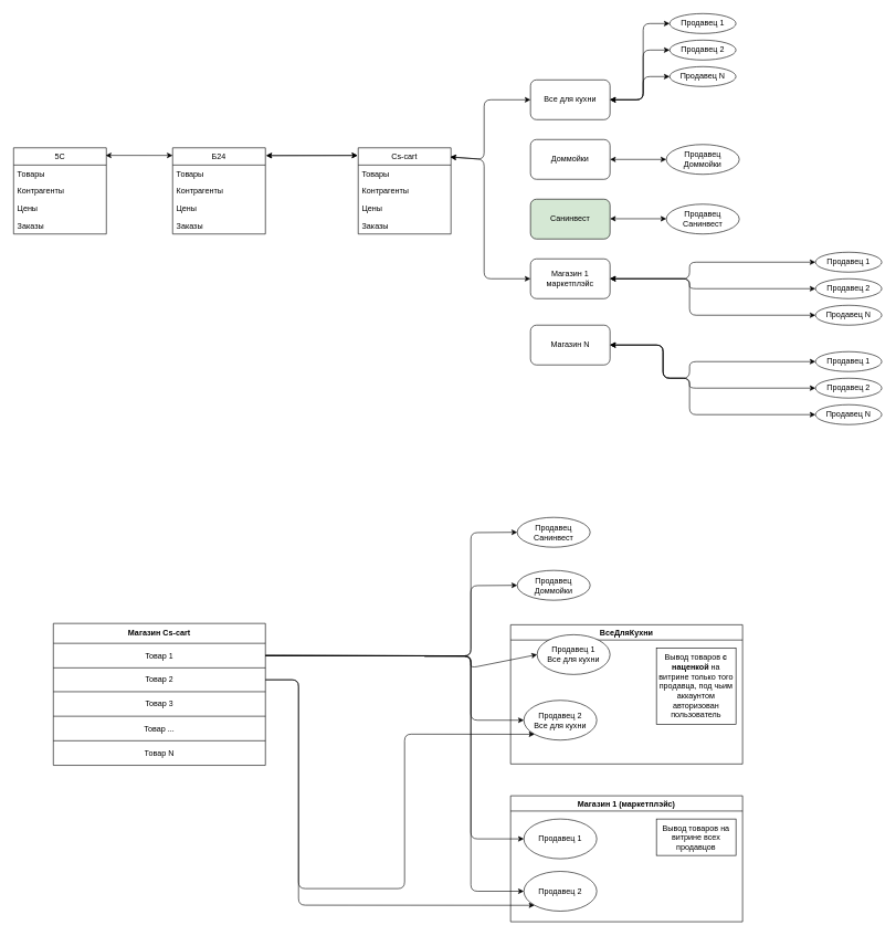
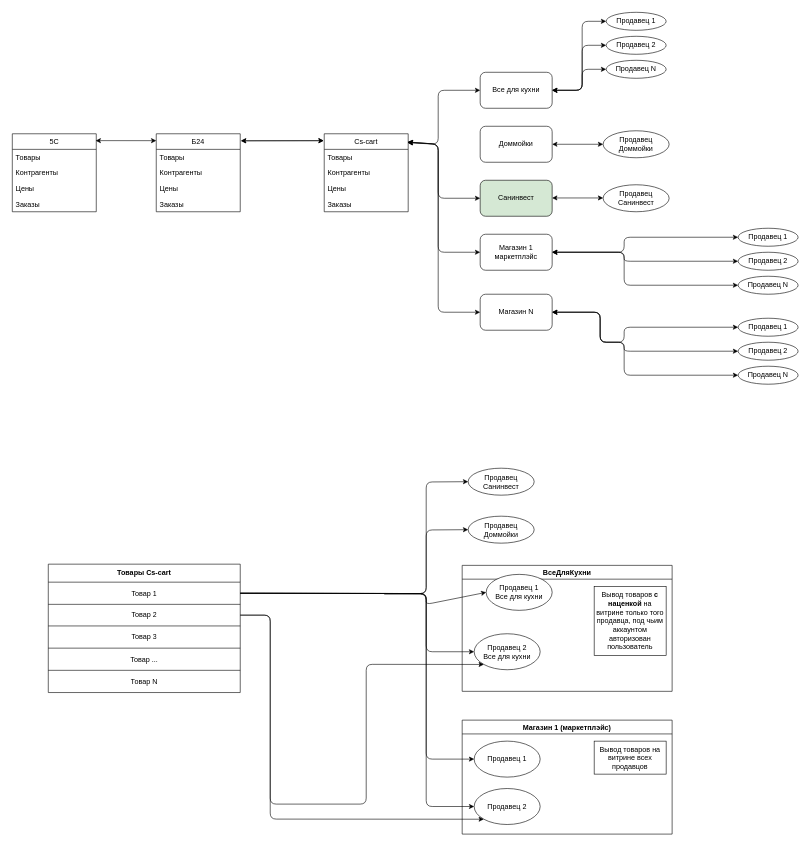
  <mxCell id="0" />
  <mxCell id="1" parent="0" />
  <mxCell id="2" value="Все для кухни" style="rounded=1;whiteSpace=wrap;html=1;" vertex="1" parent="1"><mxGeometry x="800" y="120" width="120" height="60" as="geometry" /></mxCell>
  <mxCell id="3" value="Доммойки" style="rounded=1;whiteSpace=wrap;html=1;" vertex="1" parent="1"><mxGeometry x="800" y="210" width="120" height="60" as="geometry" /></mxCell>
  <mxCell id="4" value="Санинвест" style="rounded=1;whiteSpace=wrap;html=1;fillColor=#d5e8d4;" vertex="1" parent="1"><mxGeometry x="800" y="300" width="120" height="60" as="geometry" /></mxCell>
  <mxCell id="5" value="Магазин 1&lt;br&gt;маркетплэйс" style="rounded=1;whiteSpace=wrap;html=1;" vertex="1" parent="1"><mxGeometry x="800" y="390" width="120" height="60" as="geometry" /></mxCell>
  <mxCell id="6" value="Магазин N" style="rounded=1;whiteSpace=wrap;html=1;" vertex="1" parent="1"><mxGeometry x="800" y="490" width="120" height="60" as="geometry" /></mxCell>
  <mxCell id="7" value="" style="endArrow=classic;startArrow=classic;html=1;entryX=0;entryY=0.5;entryDx=0;entryDy=0;exitX=0.996;exitY=0.105;exitDx=0;exitDy=0;exitPerimeter=0;" edge="1" parent="1" source="38" target="2"><mxGeometry width="50" height="50" relative="1" as="geometry"><mxPoint x="670" y="240" as="sourcePoint" /><mxPoint x="770" y="370" as="targetPoint" /><Array as="points"><mxPoint x="730" y="240" /><mxPoint x="730" y="150" /></Array></mxGeometry></mxCell>
+ <mxCell id="8" value="" style="endArrow=classic;startArrow=classic;html=1;entryX=0;entryY=0.5;entryDx=0;entryDy=0;exitX=0.996;exitY=0.108;exitDx=0;exitDy=0;exitPerimeter=0;" edge="1" parent="1" source="38" target="4"><mxGeometry width="50" height="50" relative="1" as="geometry"><mxPoint x="670" y="240" as="sourcePoint" /><mxPoint x="770" y="370" as="targetPoint" /><Array as="points"><mxPoint x="730" y="240" /><mxPoint x="730" y="330" /></Array></mxGeometry></mxCell>
  <mxCell id="9" value="" style="endArrow=classic;startArrow=classic;html=1;entryX=0;entryY=0.5;entryDx=0;entryDy=0;exitX=0.992;exitY=0.108;exitDx=0;exitDy=0;exitPerimeter=0;" edge="1" parent="1" source="38" target="5"><mxGeometry width="50" height="50" relative="1" as="geometry"><mxPoint x="670" y="240" as="sourcePoint" /><mxPoint x="770" y="370" as="targetPoint" /><Array as="points"><mxPoint x="730" y="240" /><mxPoint x="730" y="420" /></Array></mxGeometry></mxCell>
+ <mxCell id="10" value="" style="endArrow=classic;startArrow=classic;html=1;entryX=0;entryY=0.5;entryDx=0;entryDy=0;exitX=0.993;exitY=0.115;exitDx=0;exitDy=0;exitPerimeter=0;" edge="1" parent="1" source="38" target="6"><mxGeometry width="50" height="50" relative="1" as="geometry"><mxPoint x="670" y="240" as="sourcePoint" /><mxPoint x="770" y="370" as="targetPoint" /><Array as="points"><mxPoint x="730" y="240" /><mxPoint x="730" y="520" /></Array></mxGeometry></mxCell>
  <mxCell id="11" value="Продавец 1" style="ellipse;whiteSpace=wrap;html=1;" vertex="1" parent="1"><mxGeometry x="1010" y="20" width="100" height="30" as="geometry" /></mxCell>
  <mxCell id="12" value="Продавец 2" style="ellipse;whiteSpace=wrap;html=1;" vertex="1" parent="1"><mxGeometry x="1010" y="60" width="100" height="30" as="geometry" /></mxCell>
  <mxCell id="13" value="Продавец N" style="ellipse;whiteSpace=wrap;html=1;" vertex="1" parent="1"><mxGeometry x="1010" width="100" height="30" as="geometry" y="100" /></mxCell>
  <mxCell id="14" value="" style="endArrow=classic;startArrow=classic;html=1;entryX=0;entryY=0.5;entryDx=0;entryDy=0;exitX=1;exitY=0.5;exitDx=0;exitDy=0;" edge="1" parent="1" source="2" target="11"><mxGeometry width="50" height="50" relative="1" as="geometry"><mxPoint x="720" y="420" as="sourcePoint" /><mxPoint x="770" y="370" as="targetPoint" /><Array as="points"><mxPoint x="970" y="150" /><mxPoint x="970" y="35" /></Array></mxGeometry></mxCell>
  <mxCell id="15" value="" style="endArrow=classic;startArrow=classic;html=1;entryX=0;entryY=0.5;entryDx=0;entryDy=0;exitX=1;exitY=0.5;exitDx=0;exitDy=0;" edge="1" parent="1" source="2" target="12"><mxGeometry width="50" height="50" relative="1" as="geometry"><mxPoint x="720" y="420" as="sourcePoint" /><mxPoint x="770" y="370" as="targetPoint" /><Array as="points"><mxPoint x="970" y="150" /><mxPoint x="970" y="75" /></Array></mxGeometry></mxCell>
  <mxCell id="16" value="" style="endArrow=classic;startArrow=classic;html=1;entryX=0;entryY=0.5;entryDx=0;entryDy=0;exitX=1;exitY=0.5;exitDx=0;exitDy=0;" edge="1" parent="1" source="2" target="13"><mxGeometry width="50" height="50" relative="1" as="geometry"><mxPoint x="720" y="420" as="sourcePoint" /><mxPoint x="770" y="370" as="targetPoint" /><Array as="points"><mxPoint x="970" y="150" /><mxPoint x="970" y="115" /></Array></mxGeometry></mxCell>
  <mxCell id="17" value="Продавец Доммойки" style="ellipse;whiteSpace=wrap;html=1;" vertex="1" parent="1"><mxGeometry x="1005" y="217.5" width="110" height="45" as="geometry" /></mxCell>
  <mxCell id="18" value="" style="endArrow=classic;startArrow=classic;html=1;entryX=0;entryY=0.5;entryDx=0;entryDy=0;exitX=1;exitY=0.5;exitDx=0;exitDy=0;" edge="1" parent="1" source="3" target="17"><mxGeometry width="50" height="50" relative="1" as="geometry"><mxPoint x="720" y="210" as="sourcePoint" /><mxPoint x="770" y="160" as="targetPoint" /></mxGeometry></mxCell>
  <mxCell id="19" value="Продавец Санинвест" style="ellipse;whiteSpace=wrap;html=1;" vertex="1" parent="1"><mxGeometry x="1005" y="307.5" width="110" height="45" as="geometry" /></mxCell>
  <mxCell id="20" value="" style="endArrow=classic;startArrow=classic;html=1;entryX=0;entryY=0.5;entryDx=0;entryDy=0;exitX=1;exitY=0.5;exitDx=0;exitDy=0;" edge="1" parent="1"><mxGeometry width="50" height="50" relative="1" as="geometry"><mxPoint x="920" y="329.5" as="sourcePoint" /><mxPoint x="1005" y="329.5" as="targetPoint" /></mxGeometry></mxCell>
  <mxCell id="21" value="Продавец 1" style="ellipse;whiteSpace=wrap;html=1;" vertex="1" parent="1"><mxGeometry x="1230" y="380" width="100" height="30" as="geometry" /></mxCell>
  <mxCell id="22" value="Продавец 2" style="ellipse;whiteSpace=wrap;html=1;" vertex="1" parent="1"><mxGeometry x="1230" y="420" width="100" height="30" as="geometry" /></mxCell>
  <mxCell id="23" value="Продавец N" style="ellipse;whiteSpace=wrap;html=1;" vertex="1" parent="1"><mxGeometry x="1230" y="460" width="100" height="30" as="geometry" /></mxCell>
  <mxCell id="24" value="" style="endArrow=classic;startArrow=classic;html=1;entryX=0;entryY=0.5;entryDx=0;entryDy=0;" edge="1" parent="1" target="21"><mxGeometry width="50" height="50" relative="1" as="geometry"><mxPoint x="920" y="420" as="sourcePoint" /><mxPoint x="840" y="730" as="targetPoint" /><Array as="points"><mxPoint x="1040" y="420" /><mxPoint x="1040" y="395" /></Array></mxGeometry></mxCell>
  <mxCell id="25" value="" style="endArrow=classic;startArrow=classic;html=1;entryX=0;entryY=0.5;entryDx=0;entryDy=0;" edge="1" parent="1" target="22"><mxGeometry width="50" height="50" relative="1" as="geometry"><mxPoint x="920" y="420" as="sourcePoint" /><mxPoint x="840" y="730" as="targetPoint" /><Array as="points"><mxPoint x="1040" y="420" /><mxPoint x="1040" y="435" /></Array></mxGeometry></mxCell>
  <mxCell id="26" value="" style="endArrow=classic;startArrow=classic;html=1;entryX=0;entryY=0.5;entryDx=0;entryDy=0;exitX=1;exitY=0.5;exitDx=0;exitDy=0;" edge="1" parent="1" target="23" source="5"><mxGeometry width="50" height="50" relative="1" as="geometry"><mxPoint x="990" y="510" as="sourcePoint" /><mxPoint x="840" y="730" as="targetPoint" /><Array as="points"><mxPoint x="1040" y="420" /><mxPoint x="1040" y="475" /></Array></mxGeometry></mxCell>
  <mxCell id="27" value="Продавец 1" style="ellipse;whiteSpace=wrap;html=1;" vertex="1" parent="1"><mxGeometry x="1230" y="530" width="100" height="30" as="geometry" /></mxCell>
  <mxCell id="28" value="Продавец 2" style="ellipse;whiteSpace=wrap;html=1;" vertex="1" parent="1"><mxGeometry x="1230" y="570" width="100" height="30" as="geometry" /></mxCell>
  <mxCell id="29" value="Продавец N" style="ellipse;whiteSpace=wrap;html=1;" vertex="1" parent="1"><mxGeometry x="1230" y="610" width="100" height="30" as="geometry" /></mxCell>
  <mxCell id="30" value="" style="endArrow=classic;startArrow=classic;html=1;entryX=0;entryY=0.5;entryDx=0;entryDy=0;exitX=1;exitY=0.5;exitDx=0;exitDy=0;" edge="1" parent="1" target="27" source="6"><mxGeometry width="50" height="50" relative="1" as="geometry"><mxPoint x="920" y="570" as="sourcePoint" /><mxPoint x="840" y="880" as="targetPoint" /><Array as="points"><mxPoint x="1000" y="520" /><mxPoint x="1000" y="570" /><mxPoint x="1040" y="570" /><mxPoint x="1040" y="545" /></Array></mxGeometry></mxCell>
  <mxCell id="31" value="" style="endArrow=classic;startArrow=classic;html=1;entryX=0;entryY=0.5;entryDx=0;entryDy=0;" edge="1" parent="1" target="28"><mxGeometry width="50" height="50" relative="1" as="geometry"><mxPoint x="920" y="520" as="sourcePoint" /><mxPoint x="840" y="880" as="targetPoint" /><Array as="points"><mxPoint x="1000" y="520" /><mxPoint x="1000" y="570" /><mxPoint x="1040" y="570" /><mxPoint x="1040" y="585" /></Array></mxGeometry></mxCell>
  <mxCell id="32" value="" style="endArrow=classic;startArrow=classic;html=1;entryX=0;entryY=0.5;entryDx=0;entryDy=0;exitX=1;exitY=0.5;exitDx=0;exitDy=0;" edge="1" parent="1" target="29" source="6"><mxGeometry width="50" height="50" relative="1" as="geometry"><mxPoint x="920" y="570" as="sourcePoint" /><mxPoint x="840" y="880" as="targetPoint" /><Array as="points"><mxPoint x="1000" y="520" /><mxPoint x="1000" y="570" /><mxPoint x="1040" y="570" /><mxPoint x="1040" y="625" /></Array></mxGeometry></mxCell>
  <mxCell id="33" value="Б24" style="swimlane;fontStyle=0;childLayout=stackLayout;horizontal=1;startSize=26;fillColor=none;horizontalStack=0;resizeParent=1;resizeParentMax=0;resizeLast=0;collapsible=1;marginBottom=0;" vertex="1" parent="1"><mxGeometry x="260" y="222.5" width="140" height="130" as="geometry" /></mxCell>
  <mxCell id="34" value="Товары" style="text;strokeColor=none;fillColor=none;align=left;verticalAlign=top;spacingLeft=4;spacingRight=4;overflow=hidden;rotatable=0;points=[[0,0.5],[1,0.5]];portConstraint=eastwest;" vertex="1" parent="33"><mxGeometry y="26" width="140" height="26" as="geometry" /></mxCell>
  <mxCell id="35" value="Контрагенты" style="text;strokeColor=none;fillColor=none;align=left;verticalAlign=top;spacingLeft=4;spacingRight=4;overflow=hidden;rotatable=0;points=[[0,0.5],[1,0.5]];portConstraint=eastwest;" vertex="1" parent="33"><mxGeometry y="52" width="140" height="26" as="geometry" /></mxCell>
  <mxCell id="36" value="Цены" style="text;strokeColor=none;fillColor=none;align=left;verticalAlign=top;spacingLeft=4;spacingRight=4;overflow=hidden;rotatable=0;points=[[0,0.5],[1,0.5]];portConstraint=eastwest;" vertex="1" parent="33"><mxGeometry y="78" width="140" height="26" as="geometry" /></mxCell>
  <mxCell id="37" value="Заказы" style="text;strokeColor=none;fillColor=none;align=left;verticalAlign=top;spacingLeft=4;spacingRight=4;overflow=hidden;rotatable=0;points=[[0,0.5],[1,0.5]];portConstraint=eastwest;" vertex="1" parent="33"><mxGeometry y="104" width="140" height="26" as="geometry" /></mxCell>
  <mxCell id="38" value="Cs-cart" style="swimlane;fontStyle=0;childLayout=stackLayout;horizontal=1;startSize=26;fillColor=none;horizontalStack=0;resizeParent=1;resizeParentMax=0;resizeLast=0;collapsible=1;marginBottom=0;" vertex="1" parent="1"><mxGeometry x="540" y="222.5" width="140" height="130" as="geometry" /></mxCell>
  <mxCell id="39" value="Товары" style="text;strokeColor=none;fillColor=none;align=left;verticalAlign=top;spacingLeft=4;spacingRight=4;overflow=hidden;rotatable=0;points=[[0,0.5],[1,0.5]];portConstraint=eastwest;" vertex="1" parent="38"><mxGeometry y="26" width="140" height="26" as="geometry" /></mxCell>
  <mxCell id="40" value="Контрагенты" style="text;strokeColor=none;fillColor=none;align=left;verticalAlign=top;spacingLeft=4;spacingRight=4;overflow=hidden;rotatable=0;points=[[0,0.5],[1,0.5]];portConstraint=eastwest;" vertex="1" parent="38"><mxGeometry y="52" width="140" height="26" as="geometry" /></mxCell>
  <mxCell id="41" value="Цены" style="text;strokeColor=none;fillColor=none;align=left;verticalAlign=top;spacingLeft=4;spacingRight=4;overflow=hidden;rotatable=0;points=[[0,0.5],[1,0.5]];portConstraint=eastwest;" vertex="1" parent="38"><mxGeometry y="78" width="140" height="26" as="geometry" /></mxCell>
  <mxCell id="42" value="Заказы" style="text;strokeColor=none;fillColor=none;align=left;verticalAlign=top;spacingLeft=4;spacingRight=4;overflow=hidden;rotatable=0;points=[[0,0.5],[1,0.5]];portConstraint=eastwest;" vertex="1" parent="38"><mxGeometry y="104" width="140" height="26" as="geometry" /></mxCell>
  <mxCell id="43" value="" style="endArrow=classic;startArrow=classic;html=1;entryX=1.009;entryY=0.09;entryDx=0;entryDy=0;entryPerimeter=0;" edge="1" parent="1" target="33"><mxGeometry width="50" height="50" relative="1" as="geometry"><mxPoint x="539" y="234" as="sourcePoint" /><mxPoint x="640" y="310" as="targetPoint" /></mxGeometry></mxCell>
  <mxCell id="44" value="Продавец Санинвест" style="ellipse;whiteSpace=wrap;html=1;" vertex="1" parent="1"><mxGeometry x="780" y="780" width="110" height="45" as="geometry" /></mxCell>
- <mxCell id="45" value="Магазин Cs-cart" style="shape=table;html=1;whiteSpace=wrap;startSize=30;container=1;collapsible=0;childLayout=tableLayout;fontStyle=1;align=center;" vertex="1" parent="1"><mxGeometry x="80" y="940" width="320" height="214" as="geometry" /></mxCell>
+ <mxCell id="45" value="Товары Cs-cart" style="shape=table;html=1;whiteSpace=wrap;startSize=30;container=1;collapsible=0;childLayout=tableLayout;fontStyle=1;align=center;" vertex="1" parent="1"><mxGeometry x="80" y="940" width="320" height="214" as="geometry" /></mxCell>
  <mxCell id="46" value="" style="shape=partialRectangle;html=1;whiteSpace=wrap;collapsible=0;dropTarget=0;pointerEvents=0;fillColor=none;top=0;left=0;bottom=0;right=0;points=[[0,0.5],[1,0.5]];portConstraint=eastwest;" vertex="1" parent="45"><mxGeometry y="30" width="320" height="37" as="geometry" /></mxCell>
  <mxCell id="47" value="Товар 1" style="shape=partialRectangle;html=1;whiteSpace=wrap;connectable=0;fillColor=none;top=0;left=0;bottom=0;right=0;overflow=hidden;" vertex="1" parent="46"><mxGeometry width="320" height="37" as="geometry" /></mxCell>
  <mxCell id="48" value="" style="shape=partialRectangle;html=1;whiteSpace=wrap;collapsible=0;dropTarget=0;pointerEvents=0;fillColor=none;top=0;left=0;bottom=0;right=0;points=[[0,0.5],[1,0.5]];portConstraint=eastwest;" vertex="1" parent="45"><mxGeometry y="67" width="320" height="36" as="geometry" /></mxCell>
  <mxCell id="49" value="&lt;span&gt;Товар 2&lt;/span&gt;" style="shape=partialRectangle;html=1;whiteSpace=wrap;connectable=0;fillColor=none;top=0;left=0;bottom=0;right=0;overflow=hidden;" vertex="1" parent="48"><mxGeometry width="320" height="36" as="geometry" /></mxCell>
  <mxCell id="50" value="" style="shape=partialRectangle;html=1;whiteSpace=wrap;collapsible=0;dropTarget=0;pointerEvents=0;fillColor=none;top=0;left=0;bottom=0;right=0;points=[[0,0.5],[1,0.5]];portConstraint=eastwest;" vertex="1" parent="45"><mxGeometry y="103" width="320" height="37" as="geometry" /></mxCell>
  <mxCell id="51" value="&lt;span&gt;Товар 3&lt;/span&gt;" style="shape=partialRectangle;html=1;whiteSpace=wrap;connectable=0;fillColor=none;top=0;left=0;bottom=0;right=0;overflow=hidden;" vertex="1" parent="50"><mxGeometry width="320" height="37" as="geometry" /></mxCell>
  <mxCell id="52" style="shape=partialRectangle;html=1;whiteSpace=wrap;collapsible=0;dropTarget=0;pointerEvents=0;fillColor=none;top=0;left=0;bottom=0;right=0;points=[[0,0.5],[1,0.5]];portConstraint=eastwest;" vertex="1" parent="45"><mxGeometry y="140" width="320" height="37" as="geometry" /></mxCell>
  <mxCell id="53" value="&lt;span&gt;Товар ...&lt;/span&gt;" style="shape=partialRectangle;html=1;whiteSpace=wrap;connectable=0;fillColor=none;top=0;left=0;bottom=0;right=0;overflow=hidden;" vertex="1" parent="52"><mxGeometry width="320" height="37" as="geometry" /></mxCell>
  <mxCell id="54" style="shape=partialRectangle;html=1;whiteSpace=wrap;collapsible=0;dropTarget=0;pointerEvents=0;fillColor=none;top=0;left=0;bottom=0;right=0;points=[[0,0.5],[1,0.5]];portConstraint=eastwest;" vertex="1" parent="45"><mxGeometry y="177" width="320" height="37" as="geometry" /></mxCell>
  <mxCell id="55" value="&lt;span&gt;Товар N&lt;/span&gt;" style="shape=partialRectangle;html=1;whiteSpace=wrap;connectable=0;fillColor=none;top=0;left=0;bottom=0;right=0;overflow=hidden;" vertex="1" parent="54"><mxGeometry width="320" height="37" as="geometry" /></mxCell>
  <mxCell id="56" value="Продавец Доммойки" style="ellipse;whiteSpace=wrap;html=1;" vertex="1" parent="1"><mxGeometry x="780" y="860" width="110" height="45" as="geometry" /></mxCell>
  <mxCell id="57" value="ВсеДляКухни" style="swimlane;" vertex="1" parent="1"><mxGeometry x="770" y="942" width="350" height="210" as="geometry" /></mxCell>
  <mxCell id="58" value="&lt;span&gt;Продавец 1&lt;/span&gt;&lt;br&gt;&lt;span&gt;Все для кухни&lt;/span&gt;" style="ellipse;whiteSpace=wrap;html=1;" vertex="1" parent="57"><mxGeometry x="40" y="15" width="110" height="60" as="geometry" /></mxCell>
  <mxCell id="59" value="&lt;span&gt;Продавец 2&lt;/span&gt;&lt;br&gt;&lt;span&gt;Все для кухни&lt;/span&gt;" style="ellipse;whiteSpace=wrap;html=1;" vertex="1" parent="57"><mxGeometry x="20" y="114" width="110" height="60" as="geometry" /></mxCell>
  <mxCell id="60" value="Вывод товаров &lt;b&gt;с наценкой&lt;/b&gt; на витрине только того продавца, под чьим аккаунтом авторизован пользователь" style="rounded=0;whiteSpace=wrap;html=1;" vertex="1" parent="57"><mxGeometry x="220" y="35" width="120" height="115" as="geometry" /></mxCell>
  <mxCell id="61" value="Магазин 1 (маркетплэйс)" style="swimlane;" vertex="1" parent="1"><mxGeometry x="770" y="1200" width="350" height="190" as="geometry" /></mxCell>
  <mxCell id="62" value="&lt;span&gt;Продавец 1&lt;/span&gt;" style="ellipse;whiteSpace=wrap;html=1;" vertex="1" parent="61"><mxGeometry x="20" y="35" width="110" height="60" as="geometry" /></mxCell>
  <mxCell id="63" value="&lt;span&gt;Продавец 2&lt;/span&gt;" style="ellipse;whiteSpace=wrap;html=1;" vertex="1" parent="61"><mxGeometry x="20" y="114" width="110" height="60" as="geometry" /></mxCell>
  <mxCell id="64" value="Вывод товаров на витрине всех продавцов" style="rounded=0;whiteSpace=wrap;html=1;" vertex="1" parent="61"><mxGeometry x="220" y="35" width="120" height="55" as="geometry" /></mxCell>
  <mxCell id="65" value="" style="endArrow=classic;html=1;exitX=1;exitY=0.5;exitDx=0;exitDy=0;entryX=0;entryY=0.5;entryDx=0;entryDy=0;" edge="1" parent="1" source="46" target="56"><mxGeometry width="50" height="50" relative="1" as="geometry"><mxPoint x="620" y="1150" as="sourcePoint" /><mxPoint x="670" y="1100" as="targetPoint" /><Array as="points"><mxPoint x="710" y="989" /><mxPoint x="710" y="883" /></Array></mxGeometry></mxCell>
  <mxCell id="66" value="" style="endArrow=classic;html=1;entryX=0;entryY=0.5;entryDx=0;entryDy=0;exitX=1;exitY=0.5;exitDx=0;exitDy=0;" edge="1" parent="1" source="46" target="44"><mxGeometry width="50" height="50" relative="1" as="geometry"><mxPoint x="620" y="1150" as="sourcePoint" /><mxPoint x="670" y="1100" as="targetPoint" /><Array as="points"><mxPoint x="710" y="989" /><mxPoint x="710" y="803" /></Array></mxGeometry></mxCell>
  <mxCell id="67" value="" style="endArrow=classic;html=1;exitX=1;exitY=0.5;exitDx=0;exitDy=0;entryX=0;entryY=0.5;entryDx=0;entryDy=0;" edge="1" parent="1" source="46" target="58"><mxGeometry width="50" height="50" relative="1" as="geometry"><mxPoint x="620" y="1150" as="sourcePoint" /><mxPoint x="670" y="1100" as="targetPoint" /><Array as="points"><mxPoint x="710" y="989" /><mxPoint x="710" y="1007" /></Array></mxGeometry></mxCell>
  <mxCell id="68" value="" style="endArrow=classic;html=1;entryX=0;entryY=0.5;entryDx=0;entryDy=0;" edge="1" parent="1" target="59"><mxGeometry width="50" height="50" relative="1" as="geometry"><mxPoint x="640" y="990" as="sourcePoint" /><mxPoint x="670" y="1100" as="targetPoint" /><Array as="points"><mxPoint x="710" y="990" /><mxPoint x="710" y="1086" /></Array></mxGeometry></mxCell>
  <mxCell id="69" value="" style="endArrow=classic;html=1;exitX=1;exitY=0.5;exitDx=0;exitDy=0;entryX=0;entryY=0.5;entryDx=0;entryDy=0;" edge="1" parent="1" source="46" target="62"><mxGeometry width="50" height="50" relative="1" as="geometry"><mxPoint x="700" y="1154" as="sourcePoint" /><mxPoint x="726" y="1265" as="targetPoint" /><Array as="points"><mxPoint x="710" y="989" /><mxPoint x="710" y="1265" /></Array></mxGeometry></mxCell>
  <mxCell id="70" value="" style="endArrow=classic;html=1;exitX=1;exitY=0.5;exitDx=0;exitDy=0;entryX=0;entryY=0.5;entryDx=0;entryDy=0;" edge="1" parent="1" source="46" target="63"><mxGeometry width="50" height="50" relative="1" as="geometry"><mxPoint x="610" y="1220" as="sourcePoint" /><mxPoint x="760" y="1496.5" as="targetPoint" /><Array as="points"><mxPoint x="710" y="989" /><mxPoint x="710" y="1344" /></Array></mxGeometry></mxCell>
  <mxCell id="71" value="" style="endArrow=classic;html=1;exitX=1;exitY=0.5;exitDx=0;exitDy=0;entryX=0;entryY=1;entryDx=0;entryDy=0;" edge="1" parent="1" source="48" target="59"><mxGeometry width="50" height="50" relative="1" as="geometry"><mxPoint x="620" y="1150" as="sourcePoint" /><mxPoint x="670" y="1100" as="targetPoint" /><Array as="points"><mxPoint x="450" y="1025" /><mxPoint x="450" y="1340" /><mxPoint x="610" y="1340" /><mxPoint x="610" y="1107" /></Array></mxGeometry></mxCell>
  <mxCell id="72" value="" style="endArrow=classic;html=1;exitX=1;exitY=0.5;exitDx=0;exitDy=0;entryX=0;entryY=1;entryDx=0;entryDy=0;" edge="1" parent="1" source="48" target="63"><mxGeometry width="50" height="50" relative="1" as="geometry"><mxPoint x="620" y="1150" as="sourcePoint" /><mxPoint x="670" y="1100" as="targetPoint" /><Array as="points"><mxPoint x="450" y="1025" /><mxPoint x="450" y="1365" /></Array></mxGeometry></mxCell>
  <mxCell id="73" value="5С" style="swimlane;fontStyle=0;childLayout=stackLayout;horizontal=1;startSize=26;fillColor=none;horizontalStack=0;resizeParent=1;resizeParentMax=0;resizeLast=0;collapsible=1;marginBottom=0;" vertex="1" parent="1"><mxGeometry x="20" y="222.5" width="140" height="130" as="geometry" /></mxCell>
  <mxCell id="74" value="Товары" style="text;strokeColor=none;fillColor=none;align=left;verticalAlign=top;spacingLeft=4;spacingRight=4;overflow=hidden;rotatable=0;points=[[0,0.5],[1,0.5]];portConstraint=eastwest;" vertex="1" parent="73"><mxGeometry y="26" width="140" height="26" as="geometry" /></mxCell>
  <mxCell id="75" value="Контрагенты" style="text;strokeColor=none;fillColor=none;align=left;verticalAlign=top;spacingLeft=4;spacingRight=4;overflow=hidden;rotatable=0;points=[[0,0.5],[1,0.5]];portConstraint=eastwest;" vertex="1" parent="73"><mxGeometry y="52" width="140" height="26" as="geometry" /></mxCell>
  <mxCell id="76" value="Цены" style="text;strokeColor=none;fillColor=none;align=left;verticalAlign=top;spacingLeft=4;spacingRight=4;overflow=hidden;rotatable=0;points=[[0,0.5],[1,0.5]];portConstraint=eastwest;" vertex="1" parent="73"><mxGeometry y="78" width="140" height="26" as="geometry" /></mxCell>
  <mxCell id="77" value="Заказы" style="text;strokeColor=none;fillColor=none;align=left;verticalAlign=top;spacingLeft=4;spacingRight=4;overflow=hidden;rotatable=0;points=[[0,0.5],[1,0.5]];portConstraint=eastwest;" vertex="1" parent="73"><mxGeometry y="104" width="140" height="26" as="geometry" /></mxCell>
  <mxCell id="78" value="" style="endArrow=classic;startArrow=classic;html=1;entryX=1.009;entryY=0.09;entryDx=0;entryDy=0;entryPerimeter=0;" edge="1" parent="1"><mxGeometry width="50" height="50" relative="1" as="geometry"><mxPoint x="539" y="234" as="sourcePoint" /><mxPoint x="401.26" y="234.2" as="targetPoint" /></mxGeometry></mxCell>
  <mxCell id="79" value="" style="endArrow=classic;startArrow=classic;html=1;entryX=0.993;entryY=0.088;entryDx=0;entryDy=0;entryPerimeter=0;" edge="1" parent="1" target="73"><mxGeometry width="50" height="50" relative="1" as="geometry"><mxPoint x="260" y="234" as="sourcePoint" /><mxPoint x="140" y="170.2" as="targetPoint" /></mxGeometry></mxCell>
